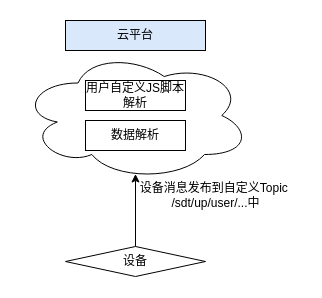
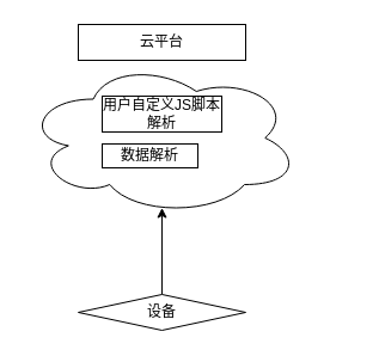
  <mxCell id="0" />
  <mxCell id="1" parent="0" />
- <mxCell id="2" value="云平台" style="rounded=0;whiteSpace=wrap;html=1;fillColor=#dae8fc;" vertex="1" parent="1"><mxGeometry x="65" y="20" width="140" height="30" as="geometry" /></mxCell>
+ <mxCell id="2" value="云平台" style="rounded=0;whiteSpace=wrap;html=1;" vertex="1" parent="1"><mxGeometry x="65" y="20" width="140" height="30" as="geometry" /></mxCell>
  <mxCell id="3" value="" style="ellipse;shape=cloud;whiteSpace=wrap;html=1;" vertex="1" parent="1"><mxGeometry x="20" y="50" width="230" height="130" as="geometry" /></mxCell>
  <mxCell id="4" value="用户自定义JS脚本解析" style="rounded=0;whiteSpace=wrap;html=1;" vertex="1" parent="1"><mxGeometry x="85" y="80" width="100" height="30" as="geometry" /></mxCell>
- <mxCell id="5" value="数据解析" style="rounded=0;whiteSpace=wrap;html=1;" vertex="1" parent="1"><mxGeometry x="85" y="120" width="100" height="30" as="geometry" /></mxCell>
+ <mxCell id="5" value="数据解析" style="rounded=0;whiteSpace=wrap;html=1;" vertex="1" parent="1"><mxGeometry x="85" y="120" width="80" height="20" as="geometry" /></mxCell>
  <mxCell id="6" style="edgeStyle=orthogonalEdgeStyle;rounded=0;orthogonalLoop=1;jettySize=auto;html=1;exitX=0.5;exitY=0;exitDx=0;exitDy=0;entryX=0.5;entryY=0.95;entryDx=0;entryDy=0;entryPerimeter=0;" edge="1" parent="1" source="7" target="3"><mxGeometry relative="1" as="geometry" /></mxCell>
  <mxCell id="7" value="设备" style="rhombus;whiteSpace=wrap;html=1;" vertex="1" parent="1"><mxGeometry x="65" y="246" width="140" height="30" as="geometry" /></mxCell>
- <mxCell id="8" value="设备消息发布到自定义Topic&amp;nbsp;&lt;br&gt;/sdt/up/user/...中" style="text;html=1;align=center;verticalAlign=middle;resizable=0;points=[];autosize=1;" vertex="1" parent="1"><mxGeometry x="130" y="180" width="170" height="30" as="geometry" /></mxCell>
